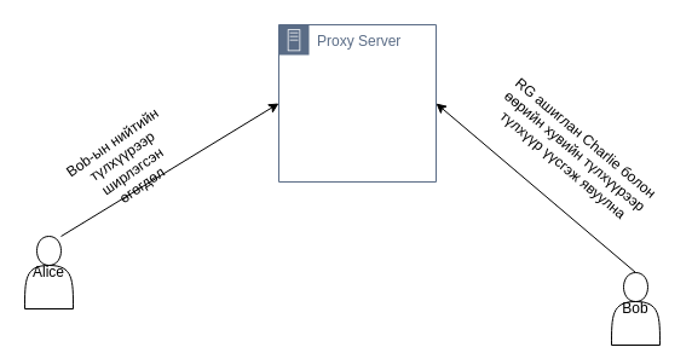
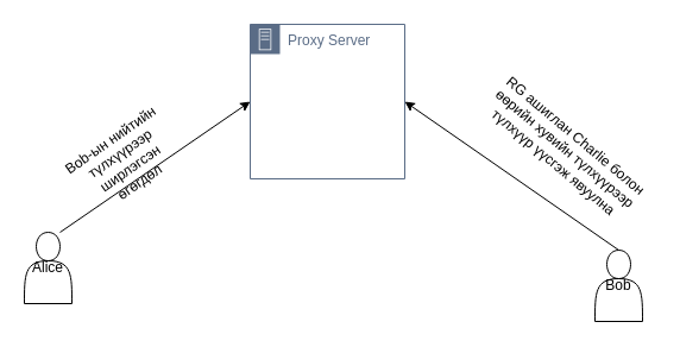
  <mxCell id="0" />
  <mxCell id="1" parent="0" />
- <mxCell id="2" value="Proxy Server" style="points=[[0,0],[0.25,0],[0.5,0],[0.75,0],[1,0],[1,0.25],[1,0.5],[1,0.75],[1,1],[0.75,1],[0.5,1],[0.25,1],[0,1],[0,0.75],[0,0.5],[0,0.25]];outlineConnect=0;gradientColor=none;html=1;whiteSpace=wrap;fontSize=12;fontStyle=0;container=1;pointerEvents=0;collapsible=0;recursiveResize=0;shape=mxgraph.aws4.group;grIcon=mxgraph.aws4.group_on_premise;strokeColor=#5A6C86;fillColor=none;verticalAlign=top;align=left;spacingLeft=30;fontColor=#5A6C86;dashed=0;" vertex="1" parent="1"><mxGeometry x="230" y="20" width="130" height="130" as="geometry" /></mxCell>
+ <mxCell id="2" value="Proxy Server" style="points=[[0,0],[0.25,0],[0.5,0],[0.75,0],[1,0],[1,0.25],[1,0.5],[1,0.75],[1,1],[0.75,1],[0.5,1],[0.25,1],[0,1],[0,0.75],[0,0.5],[0,0.25]];outlineConnect=0;gradientColor=none;html=1;whiteSpace=wrap;fontSize=12;fontStyle=0;container=1;pointerEvents=0;collapsible=0;recursiveResize=0;shape=mxgraph.aws4.group;grIcon=mxgraph.aws4.group_on_premise;strokeColor=#5A6C86;fillColor=none;verticalAlign=top;align=left;spacingLeft=30;fontColor=#5A6C86;dashed=0;" vertex="1" parent="1"><mxGeometry x="210" y="20" width="130" height="130" as="geometry" /></mxCell>
  <mxCell id="3" value="Alice" style="shape=actor;whiteSpace=wrap;html=1;" vertex="1" parent="1"><mxGeometry x="20" y="195" width="40" height="60" as="geometry" /></mxCell>
- <mxCell id="4" value="Bob" style="shape=actor;whiteSpace=wrap;html=1;" vertex="1" parent="1"><mxGeometry x="505" y="225" width="40" height="60" as="geometry" /></mxCell>
+ <mxCell id="4" value="Bob" style="shape=actor;whiteSpace=wrap;html=1;" vertex="1" parent="1"><mxGeometry x="500" y="210" width="40" height="60" as="geometry" /></mxCell>
  <mxCell id="5" value="" style="endArrow=classic;html=1;rounded=0;exitX=0.75;exitY=0;exitDx=0;exitDy=0;exitPerimeter=0;entryX=0;entryY=0.5;entryDx=0;entryDy=0;" edge="1" parent="1" source="3" target="2"><mxGeometry width="50" height="50" relative="1" as="geometry"><mxPoint x="270" y="240" as="sourcePoint" /><mxPoint x="320" y="190" as="targetPoint" /></mxGeometry></mxCell>
  <mxCell id="6" value="Bob-ын нийтийн түлхүүрээр&lt;br&gt;ширлэгсэн&lt;br&gt;өгөгдөл" style="text;html=1;strokeColor=none;fillColor=none;align=center;verticalAlign=middle;whiteSpace=wrap;rounded=0;rotation=-35;" vertex="1" parent="1"><mxGeometry x="30" y="120" width="150" height="30" as="geometry" /></mxCell>
  <mxCell id="7" value="" style="endArrow=classic;html=1;rounded=0;exitX=0.5;exitY=0;exitDx=0;exitDy=0;entryX=1;entryY=0.5;entryDx=0;entryDy=0;" edge="1" parent="1" source="4" target="2"><mxGeometry width="50" height="50" relative="1" as="geometry"><mxPoint x="310" y="110" as="sourcePoint" /><mxPoint x="380" y="90" as="targetPoint" /></mxGeometry></mxCell>
  <mxCell id="8" value="RG ашиглан Charlie болон өөрийн хувийн түлхүүрээр түлхүүр үүсгэж явуулна" style="text;html=1;strokeColor=none;fillColor=none;align=center;verticalAlign=middle;whiteSpace=wrap;rounded=0;rotation=40;" vertex="1" parent="1"><mxGeometry x="400" y="110" width="150" height="30" as="geometry" /></mxCell>
